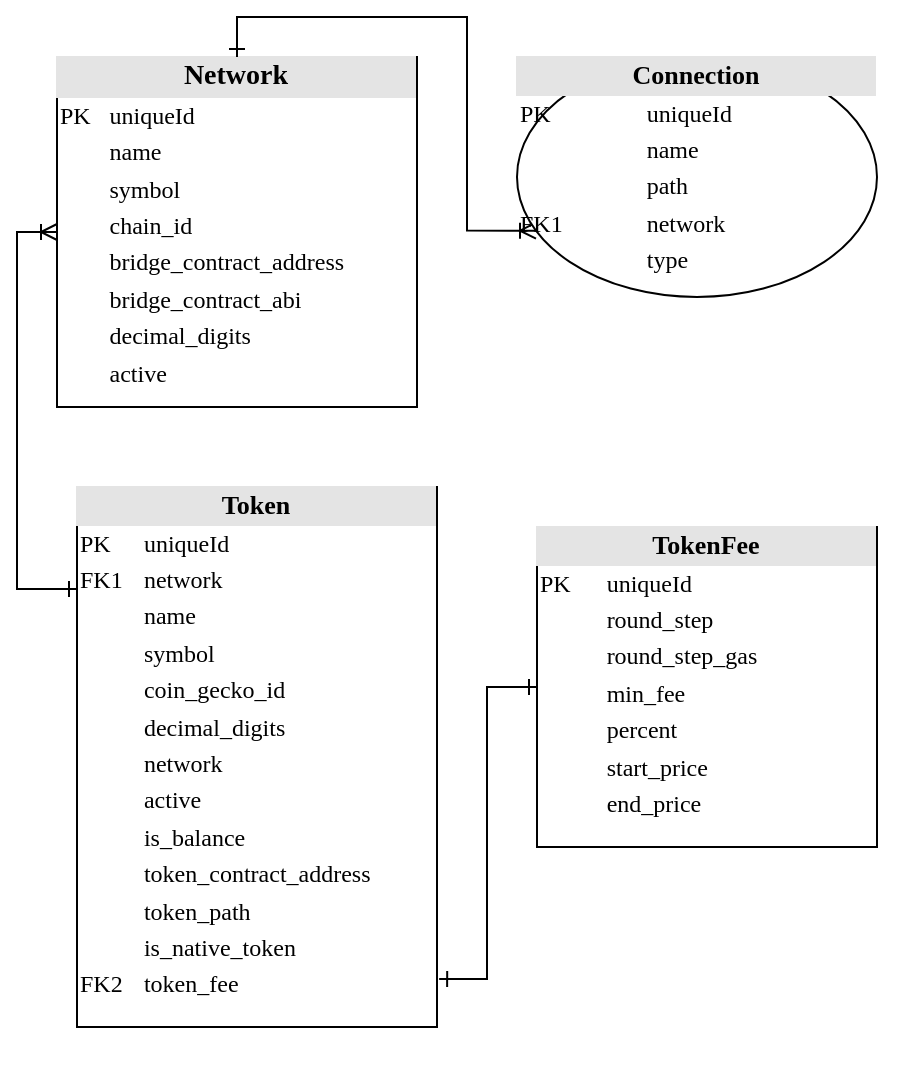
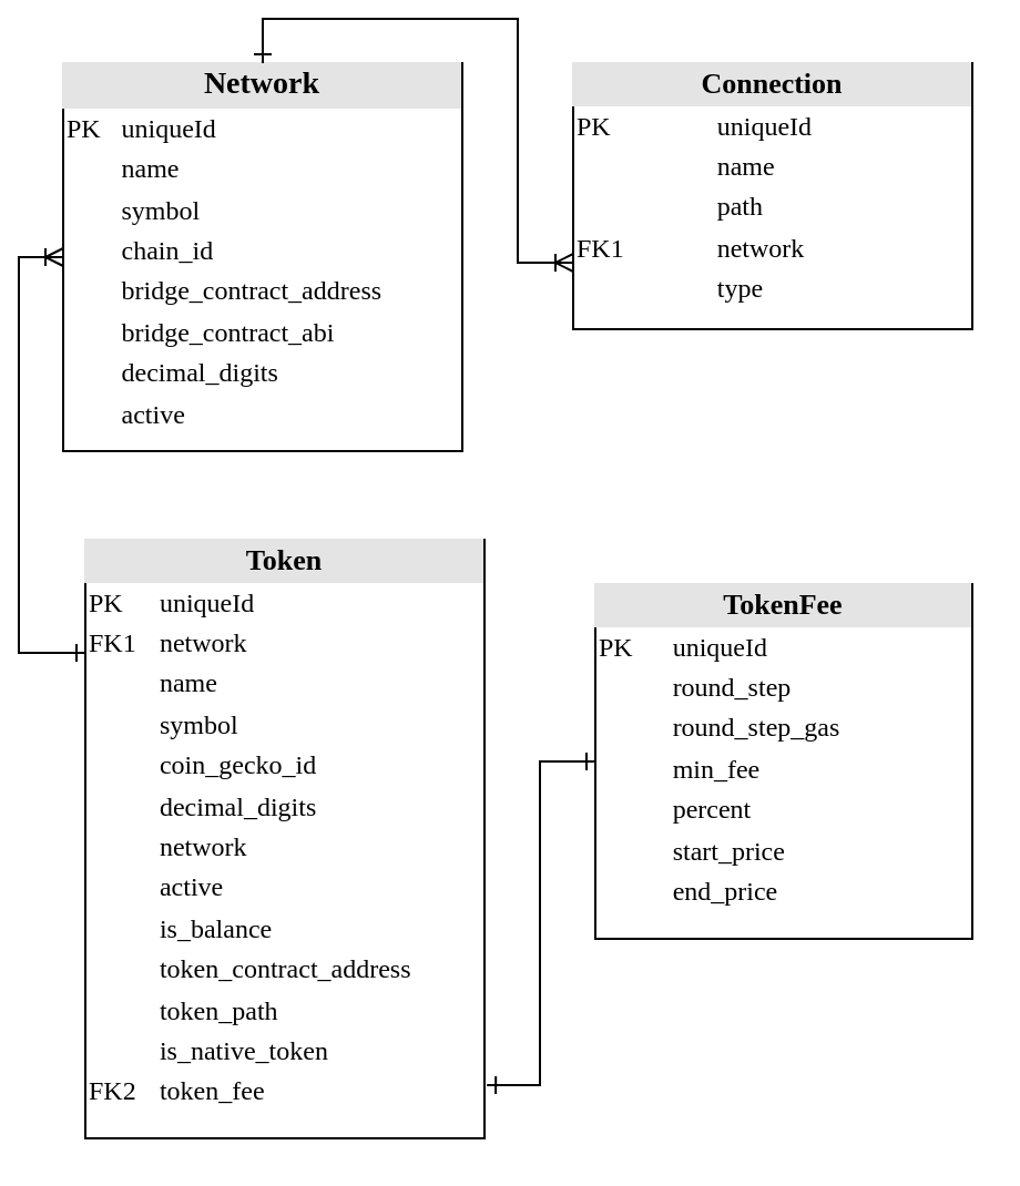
  <mxCell id="0" />
  <mxCell id="1" parent="0" />
  <mxCell id="2" style="edgeStyle=orthogonalEdgeStyle;rounded=0;orthogonalLoop=1;jettySize=auto;html=1;exitX=0;exitY=0.5;exitDx=0;exitDy=0;entryX=0;entryY=0.189;entryDx=0;entryDy=0;entryPerimeter=0;fontSize=13;startArrow=ERoneToMany;startFill=0;endArrow=ERone;endFill=0;" edge="1" parent="1" source="3" target="6"><mxGeometry relative="1" as="geometry" /></mxCell>
  <mxCell id="3" value="&lt;div style=&quot;box-sizing:border-box;width:100%;background:#e4e4e4;padding:2px;&quot; align=&quot;center&quot;&gt;&lt;font size=&quot;1&quot;&gt;&lt;b style=&quot;font-size: 14px;&quot;&gt;Network&lt;/b&gt;&lt;/font&gt;&lt;/div&gt;&lt;table style=&quot;width:100%;font-size:1em;&quot; cellspacing=&quot;0&quot; cellpadding=&quot;2&quot;&gt;&lt;tbody&gt;&lt;tr&gt;&lt;td&gt;PK&lt;/td&gt;&lt;td&gt;uniqueId&lt;/td&gt;&lt;/tr&gt;&lt;tr&gt;&lt;td&gt;&lt;br&gt;&lt;/td&gt;&lt;td&gt;name&lt;br&gt;&lt;/td&gt;&lt;/tr&gt;&lt;tr&gt;&lt;td&gt;&lt;br&gt;&lt;/td&gt;&lt;td&gt;symbol&lt;br&gt;&lt;/td&gt;&lt;/tr&gt;&lt;tr&gt;&lt;td&gt;&lt;br&gt;&lt;/td&gt;&lt;td&gt;chain_id&lt;br&gt;&lt;/td&gt;&lt;/tr&gt;&lt;tr&gt;&lt;td&gt;&lt;br&gt;&lt;/td&gt;&lt;td&gt;bridge_contract_address&lt;br&gt;&lt;/td&gt;&lt;/tr&gt;&lt;tr&gt;&lt;td&gt;&lt;br&gt;&lt;/td&gt;&lt;td&gt;bridge_contract_abi&lt;br&gt;&lt;/td&gt;&lt;/tr&gt;&lt;tr&gt;&lt;td&gt;&lt;br&gt;&lt;/td&gt;&lt;td&gt;decimal_digits&lt;br&gt;&lt;/td&gt;&lt;/tr&gt;&lt;tr&gt;&lt;td&gt;&lt;br&gt;&lt;/td&gt;&lt;td&gt;active&lt;br&gt;&lt;/td&gt;&lt;/tr&gt;&lt;/tbody&gt;&lt;/table&gt;" style="verticalAlign=top;align=left;overflow=fill;html=1;rounded=0;shadow=0;comic=0;labelBackgroundColor=none;strokeWidth=1;fontFamily=Verdana;fontSize=12" parent="1" vertex="1"><mxGeometry x="20" y="20" width="180" height="175" as="geometry" /></mxCell>
  <mxCell id="4" style="edgeStyle=orthogonalEdgeStyle;rounded=0;orthogonalLoop=1;jettySize=auto;html=1;entryX=1.006;entryY=0.911;entryDx=0;entryDy=0;entryPerimeter=0;fontSize=13;startArrow=ERone;startFill=0;endArrow=ERone;endFill=0;" edge="1" parent="1" source="5" target="6"><mxGeometry relative="1" as="geometry" /></mxCell>
  <mxCell id="5" value="&lt;div style=&quot;box-sizing: border-box; width: 100%; background: rgb(228, 228, 228) none repeat scroll 0% 0%; padding: 2px; font-size: 13px;&quot; align=&quot;center&quot;&gt;&lt;b&gt;TokenFee&lt;/b&gt;&lt;/div&gt;&lt;table style=&quot;width: 100% ; font-size: 1em&quot; cellspacing=&quot;0&quot; cellpadding=&quot;2&quot;&gt;&lt;tbody&gt;&lt;tr&gt;&lt;td&gt;PK&lt;/td&gt;&lt;td&gt;uniqueId&lt;/td&gt;&lt;/tr&gt;&lt;tr&gt;&lt;td&gt;&lt;br&gt;&lt;/td&gt;&lt;td&gt;round_step&lt;br&gt;&lt;/td&gt;&lt;/tr&gt;&lt;tr&gt;&lt;td&gt;&lt;br&gt;&lt;/td&gt;&lt;td&gt;round_step_gas&lt;br&gt;&lt;/td&gt;&lt;/tr&gt;&lt;tr&gt;&lt;td&gt;&lt;br&gt;&lt;/td&gt;&lt;td&gt;min_fee&lt;br&gt;&lt;/td&gt;&lt;/tr&gt;&lt;tr&gt;&lt;td&gt;&lt;br&gt;&lt;/td&gt;&lt;td&gt;percent&lt;br&gt;&lt;/td&gt;&lt;/tr&gt;&lt;tr&gt;&lt;td&gt;&lt;br&gt;&lt;/td&gt;&lt;td&gt;start_price&lt;br&gt;&lt;/td&gt;&lt;/tr&gt;&lt;tr&gt;&lt;td&gt;&lt;br&gt;&lt;/td&gt;&lt;td&gt;end_price&lt;br&gt;&lt;/td&gt;&lt;/tr&gt;&lt;/tbody&gt;&lt;/table&gt;" style="verticalAlign=top;align=left;overflow=fill;html=1;rounded=0;shadow=0;comic=0;labelBackgroundColor=none;strokeWidth=1;fontFamily=Verdana;fontSize=12" parent="1" vertex="1"><mxGeometry x="260" y="255" width="170" height="160" as="geometry" /></mxCell>
  <mxCell id="6" value="&lt;div style=&quot;box-sizing: border-box; width: 100%; background: rgb(228, 228, 228) none repeat scroll 0% 0%; padding: 2px; font-size: 13px;&quot; align=&quot;center&quot;&gt;&lt;b&gt;Token&lt;/b&gt;&lt;/div&gt;&lt;table style=&quot;width: 100% ; font-size: 1em&quot; cellspacing=&quot;0&quot; cellpadding=&quot;2&quot;&gt;&lt;tbody&gt;&lt;tr&gt;&lt;td&gt;PK&lt;/td&gt;&lt;td&gt;uniqueId&lt;/td&gt;&lt;/tr&gt;&lt;tr&gt;&lt;td&gt;FK1&lt;/td&gt;&lt;td&gt;network&lt;br&gt;&lt;/td&gt;&lt;/tr&gt;&lt;tr&gt;&lt;td&gt;&lt;br&gt;&lt;/td&gt;&lt;td&gt;name&lt;/td&gt;&lt;/tr&gt;&lt;tr&gt;&lt;td&gt;&lt;br&gt;&lt;/td&gt;&lt;td&gt;symbol&lt;br&gt;&lt;/td&gt;&lt;/tr&gt;&lt;tr&gt;&lt;td&gt;&lt;br&gt;&lt;/td&gt;&lt;td&gt;coin_gecko_id&lt;br&gt;&lt;/td&gt;&lt;/tr&gt;&lt;tr&gt;&lt;td&gt;&lt;br&gt;&lt;/td&gt;&lt;td&gt;decimal_digits&lt;br&gt;&lt;/td&gt;&lt;/tr&gt;&lt;tr&gt;&lt;td&gt;&lt;br&gt;&lt;/td&gt;&lt;td&gt;network&lt;br&gt;&lt;/td&gt;&lt;/tr&gt;&lt;tr&gt;&lt;td&gt;&lt;br&gt;&lt;/td&gt;&lt;td&gt;active&lt;br&gt;&lt;/td&gt;&lt;/tr&gt;&lt;tr&gt;&lt;td&gt;&lt;br&gt;&lt;/td&gt;&lt;td&gt;is_balance&lt;br&gt;&lt;/td&gt;&lt;/tr&gt;&lt;tr&gt;&lt;td&gt;&lt;br&gt;&lt;/td&gt;&lt;td&gt;token_contract_address&lt;br&gt;&lt;/td&gt;&lt;/tr&gt;&lt;tr&gt;&lt;td&gt;&lt;br&gt;&lt;/td&gt;&lt;td&gt;token_path&lt;br&gt;&lt;/td&gt;&lt;/tr&gt;&lt;tr&gt;&lt;td&gt;&lt;br&gt;&lt;/td&gt;&lt;td&gt;is_native_token&lt;br&gt;&lt;/td&gt;&lt;/tr&gt;&lt;tr&gt;&lt;td&gt;FK2&lt;br&gt;&lt;/td&gt;&lt;td&gt;token_fee&lt;br&gt;&lt;/td&gt;&lt;/tr&gt;&lt;/tbody&gt;&lt;/table&gt;" style="verticalAlign=top;align=left;overflow=fill;html=1;rounded=0;shadow=0;comic=0;labelBackgroundColor=none;strokeWidth=1;fontFamily=Verdana;fontSize=12" parent="1" vertex="1"><mxGeometry x="30" y="235" width="180" height="270" as="geometry" /></mxCell>
  <mxCell id="7" style="edgeStyle=orthogonalEdgeStyle;rounded=0;orthogonalLoop=1;jettySize=auto;html=1;exitX=0;exitY=0.75;exitDx=0;exitDy=0;entryX=0.5;entryY=0;entryDx=0;entryDy=0;fontSize=13;startArrow=ERoneToMany;startFill=0;endArrow=ERone;endFill=0;" edge="1" parent="1" source="8" target="3"><mxGeometry relative="1" as="geometry" /></mxCell>
- <mxCell id="8" value="&lt;div style=&quot;box-sizing: border-box; width: 100%; background: rgb(228, 228, 228) none repeat scroll 0% 0%; padding: 2px; font-size: 13px;&quot; align=&quot;center&quot;&gt;&lt;b&gt;Connection&lt;/b&gt;&lt;br&gt;&lt;/div&gt;&lt;table style=&quot;width:100%;font-size:1em;&quot; cellspacing=&quot;0&quot; cellpadding=&quot;2&quot;&gt;&lt;tbody&gt;&lt;tr&gt;&lt;td&gt;PK&lt;/td&gt;&lt;td&gt;uniqueId&lt;/td&gt;&lt;/tr&gt;&lt;tr&gt;&lt;td&gt;&lt;br&gt;&lt;/td&gt;&lt;td&gt;name&lt;/td&gt;&lt;/tr&gt;&lt;tr&gt;&lt;td&gt;&lt;br&gt;&lt;/td&gt;&lt;td&gt;path&lt;br&gt;&lt;/td&gt;&lt;/tr&gt;&lt;tr&gt;&lt;td&gt;FK1&lt;/td&gt;&lt;td&gt;network&lt;br&gt;&lt;/td&gt;&lt;/tr&gt;&lt;tr&gt;&lt;td&gt;&lt;br&gt;&lt;/td&gt;&lt;td&gt;type&lt;br&gt;&lt;/td&gt;&lt;/tr&gt;&lt;/tbody&gt;&lt;/table&gt;" style="ellipse;verticalAlign=top;align=left;overflow=fill;html=1;shadow=0;comic=0;labelBackgroundColor=none;strokeWidth=1;fontFamily=Verdana;fontSize=12;" parent="1" vertex="1"><mxGeometry x="250" y="20" width="180" height="120" as="geometry" /></mxCell>
+ <mxCell id="8" value="&lt;div style=&quot;box-sizing: border-box; width: 100%; background: rgb(228, 228, 228) none repeat scroll 0% 0%; padding: 2px; font-size: 13px;&quot; align=&quot;center&quot;&gt;&lt;b&gt;Connection&lt;/b&gt;&lt;br&gt;&lt;/div&gt;&lt;table style=&quot;width:100%;font-size:1em;&quot; cellspacing=&quot;0&quot; cellpadding=&quot;2&quot;&gt;&lt;tbody&gt;&lt;tr&gt;&lt;td&gt;PK&lt;/td&gt;&lt;td&gt;uniqueId&lt;/td&gt;&lt;/tr&gt;&lt;tr&gt;&lt;td&gt;&lt;br&gt;&lt;/td&gt;&lt;td&gt;name&lt;/td&gt;&lt;/tr&gt;&lt;tr&gt;&lt;td&gt;&lt;br&gt;&lt;/td&gt;&lt;td&gt;path&lt;br&gt;&lt;/td&gt;&lt;/tr&gt;&lt;tr&gt;&lt;td&gt;FK1&lt;/td&gt;&lt;td&gt;network&lt;br&gt;&lt;/td&gt;&lt;/tr&gt;&lt;tr&gt;&lt;td&gt;&lt;br&gt;&lt;/td&gt;&lt;td&gt;type&lt;br&gt;&lt;/td&gt;&lt;/tr&gt;&lt;/tbody&gt;&lt;/table&gt;" style="verticalAlign=top;align=left;overflow=fill;html=1;rounded=0;shadow=0;comic=0;labelBackgroundColor=none;strokeWidth=1;fontFamily=Verdana;fontSize=12" parent="1" vertex="1"><mxGeometry x="250" y="20" width="180" height="120" as="geometry" /></mxCell>
